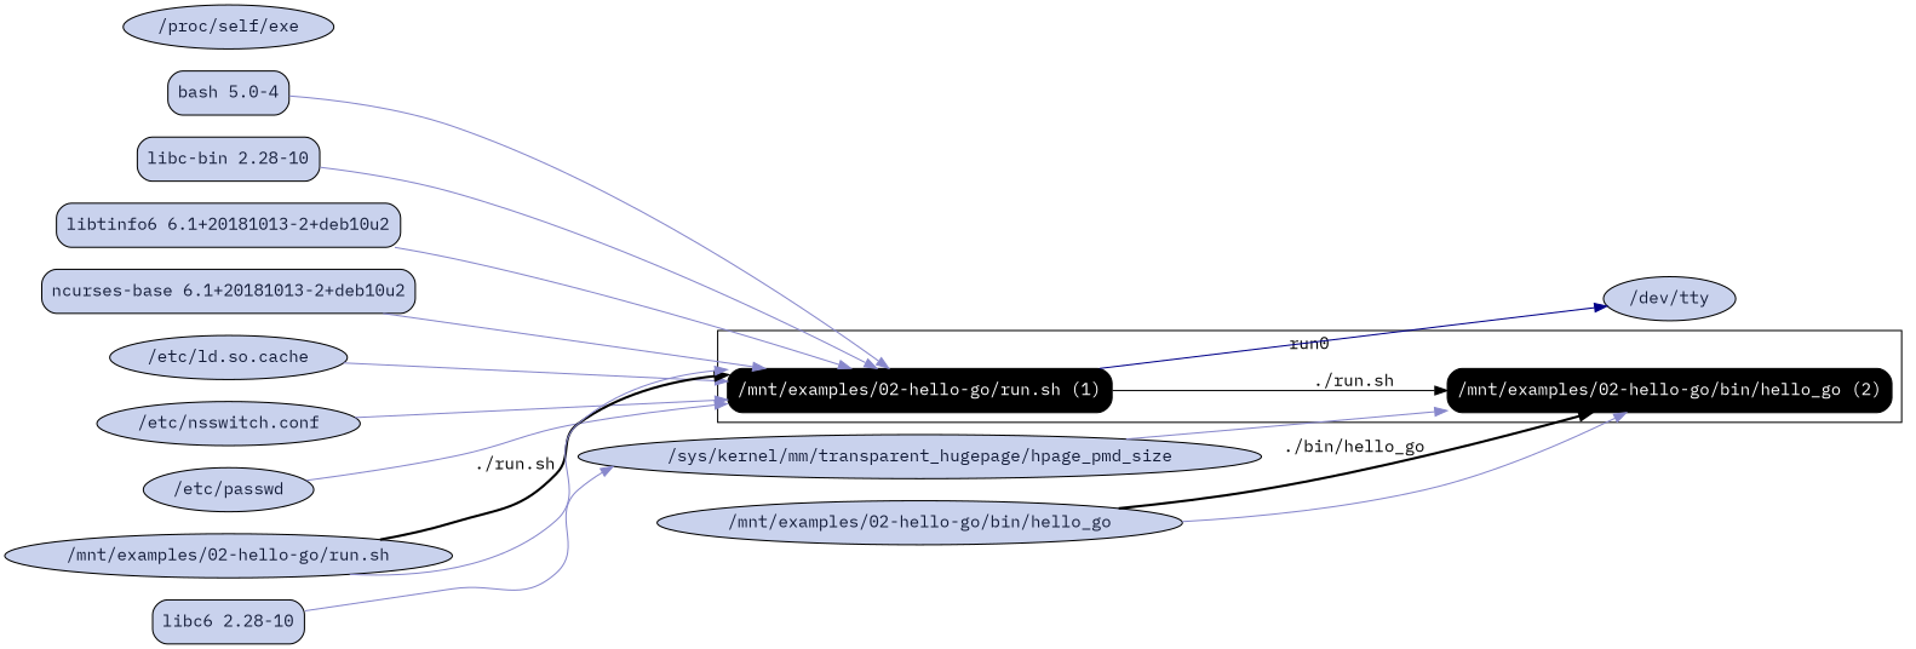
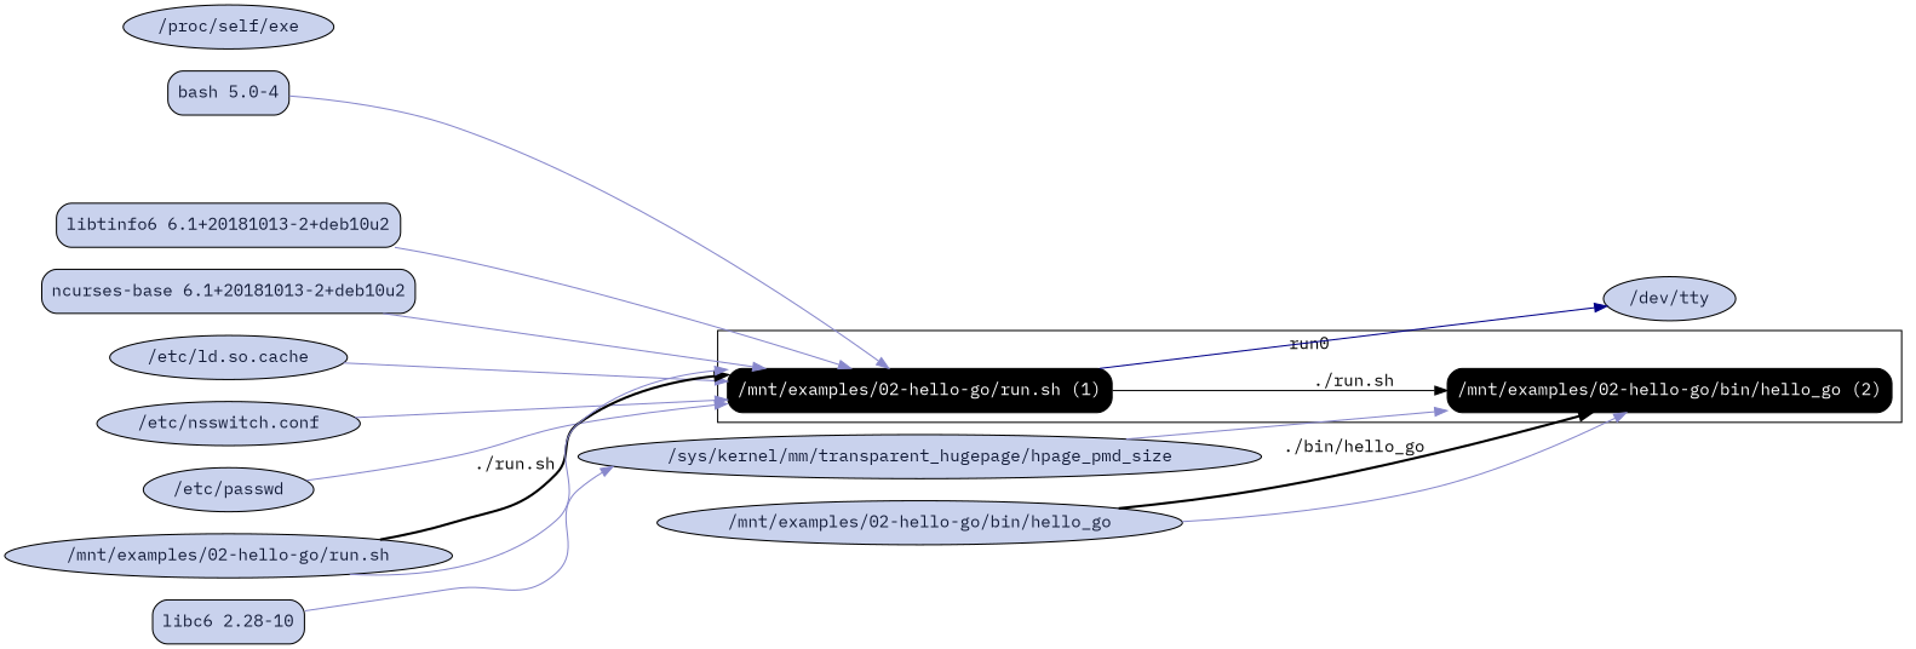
  digraph {
    fontname="IBM Plex Mono"
    rankdir=LR
    node [fillcolor="#C9D2ED" fontcolor="#131C39" fontname="IBM Plex Mono" shape=ellipse style="filled,rounded"]
    edge [fontname="IBM Plex Mono" color="#8888CC"]
    n1 [fillcolor=black fontcolor=white label="/mnt/examples/02-hello-go/run.sh (1)" shape=box]
    n2 [fillcolor=black fontcolor=white label="/mnt/examples/02-hello-go/bin/hello_go (2)" shape=box]
    "/dev/tty"
    n4 [label="bash 5.0-4" shape=box]
-   n5 [label="libc-bin 2.28-10" shape=box]
    n6 [label="libc6 2.28-10" shape=box]
    "/sys/kernel/mm/transparent_hugepage/hpage_pmd_size"
    n8 [label="libtinfo6 6.1+20181013-2+deb10u2" shape=box]
    n9 [label="ncurses-base 6.1+20181013-2+deb10u2" shape=box]
    "/etc/ld.so.cache"
    "/etc/nsswitch.conf"
    "/etc/passwd"
    "/mnt/examples/02-hello-go/bin/hello_go"
    "/mnt/examples/02-hello-go/run.sh"
    "/proc/self/exe"
    subgraph cluster_1 {
      label=run0
      n1
      n2
    }
    n1 -> n2 [label="./run.sh" color=""]
    n1 -> "/dev/tty" [color="#000088"]
    n4 -> n1
-   n5 -> n1
    n6 -> "/sys/kernel/mm/transparent_hugepage/hpage_pmd_size"
    "/sys/kernel/mm/transparent_hugepage/hpage_pmd_size" -> n2
    n8 -> n1
    n9 -> n1
    "/etc/ld.so.cache" -> n1
    "/etc/nsswitch.conf" -> n1
    "/etc/passwd" -> n1
    "/mnt/examples/02-hello-go/bin/hello_go" -> n2 [label="./bin/hello_go" style=bold color=""]
    "/mnt/examples/02-hello-go/bin/hello_go" -> n2
    "/mnt/examples/02-hello-go/run.sh" -> n1 [label="./run.sh" style=bold color=""]
    "/mnt/examples/02-hello-go/run.sh" -> n1
  }
